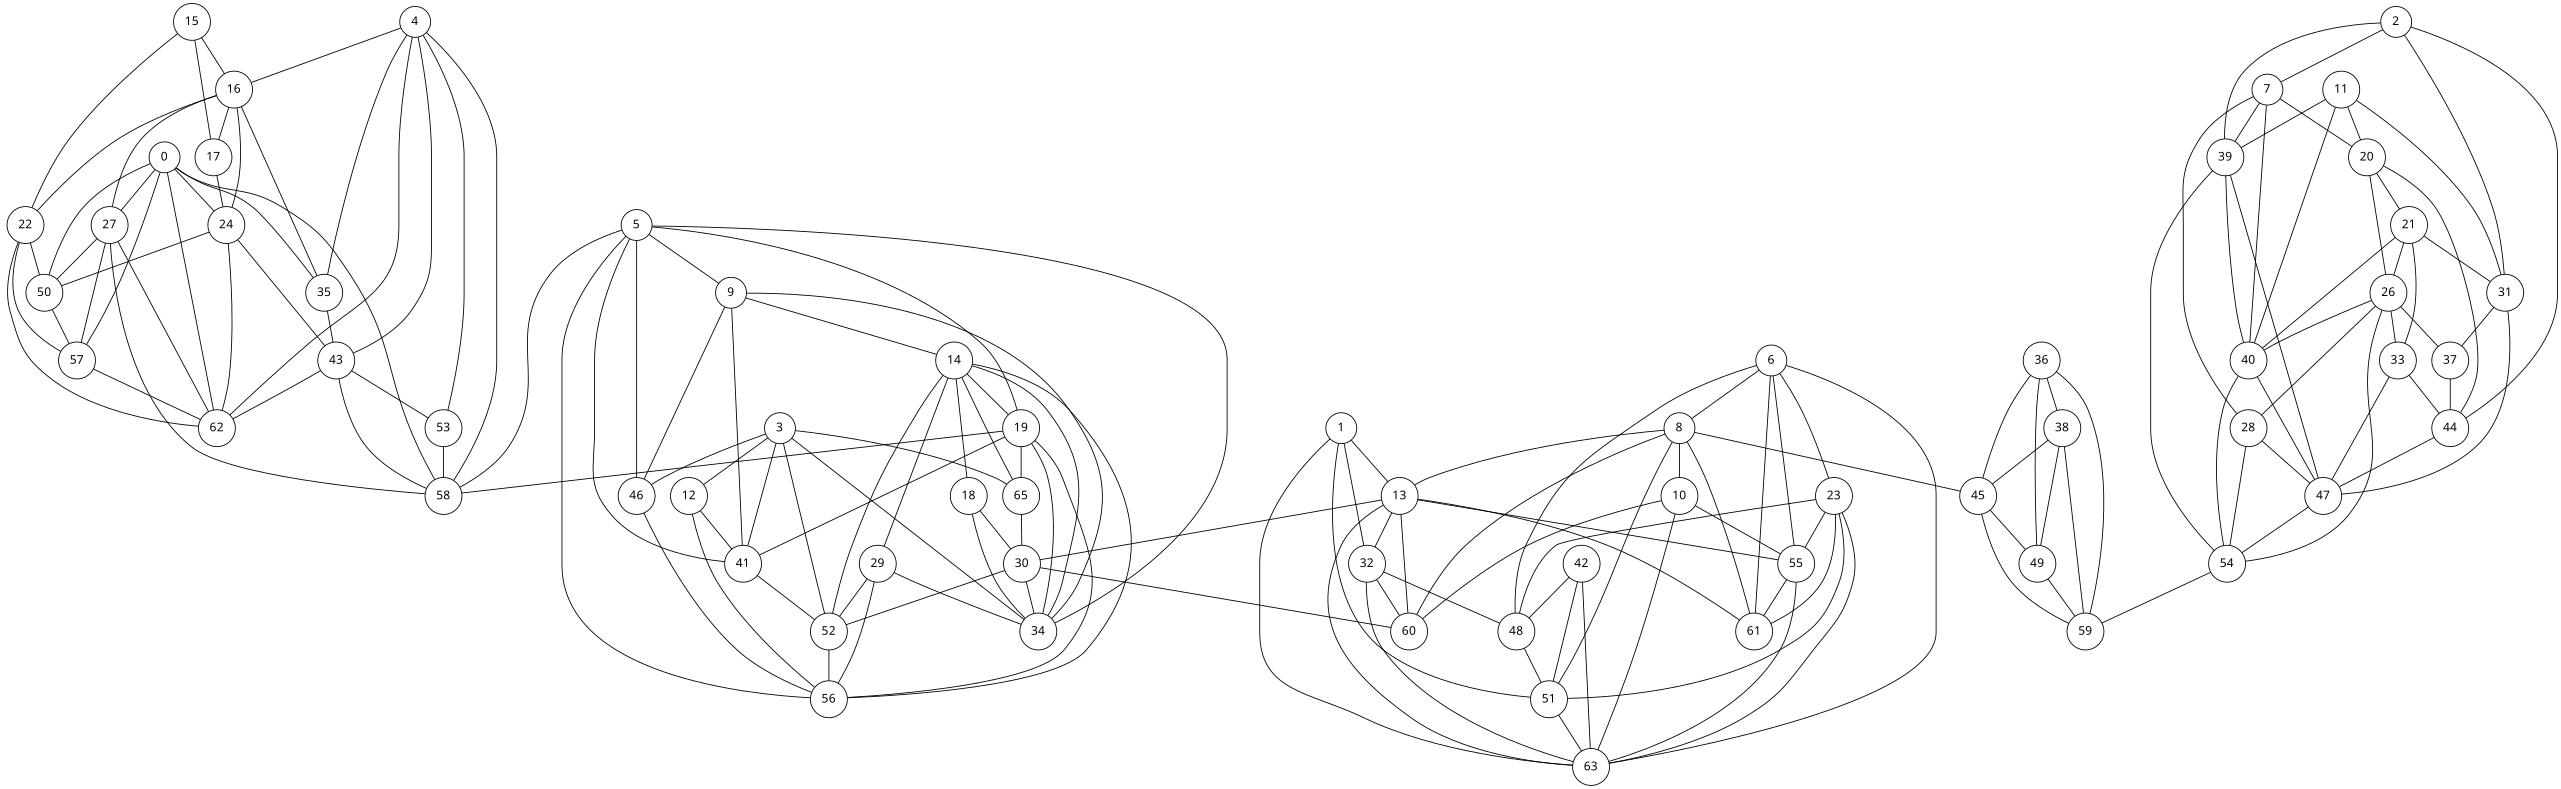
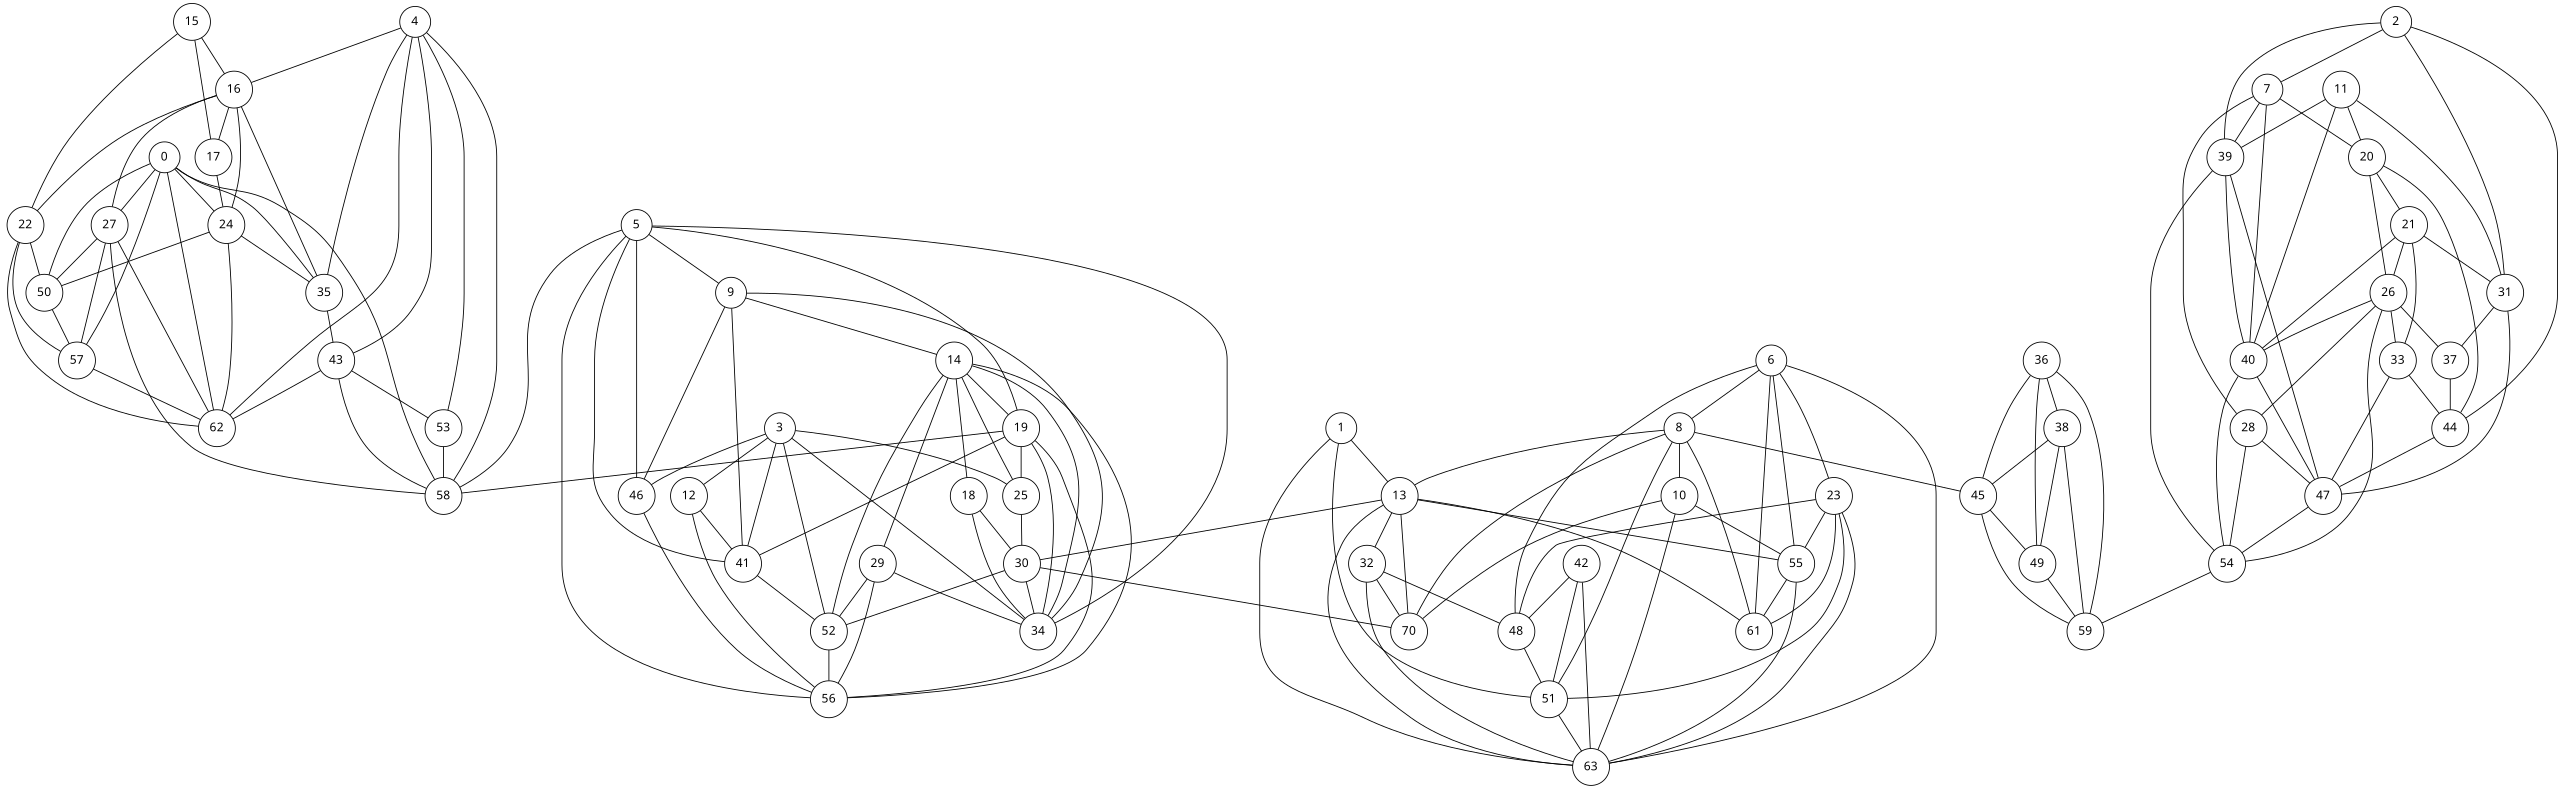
  graph {
    fontname="Noto Sans"
    node [fontname="Noto Sans" shape=circle]
    edge [fontname="Noto Sans"]
    0
    24
    27
    35
    50
    57
    58
    62
    43
    53
    1
    13
    32
    51
    63
    10
    55
-   60
+   60 [label=70]
    61
    30
    48
    23
    34
    52
    2
    7
    31
    39
    44
    20
    28
    40
    37
    47
    54
    21
    26
    59
    3
    12
-   25 [label=65]
+   25
    41
    46
    56
    14
    19
    18
    29
    4
    16
    17
    22
    5
    9
    6
    8
    45
    49
    33
    11
    15
    36
    38
    42
    0 -- 24
    0 -- 27
    0 -- 35
    0 -- 50
    0 -- 57
    0 -- 58
    0 -- 62
-   24 -- 43
+   24 -- 35
    24 -- 50
    24 -- 62
    27 -- 50
    27 -- 57
    27 -- 58
    27 -- 62
    35 -- 43
    50 -- 57
    57 -- 62
    43 -- 58
    43 -- 62
    43 -- 53
    53 -- 58
    1 -- 13
-   1 -- 32
    1 -- 51
    1 -- 63
    13 -- 32
    13 -- 63
    13 -- 55
    13 -- 60
    13 -- 61
    13 -- 30
    32 -- 63
    32 -- 60
    32 -- 48
    51 -- 63
    10 -- 63
    10 -- 55
    10 -- 60
    55 -- 63
    55 -- 61
    30 -- 60
    30 -- 34
    30 -- 52
    48 -- 51
    23 -- 51
    23 -- 63
    23 -- 55
    23 -- 61
    23 -- 48
    52 -- 56
    2 -- 7
    2 -- 31
    2 -- 39
    2 -- 44
    7 -- 39
    7 -- 20
    7 -- 28
    7 -- 40
    31 -- 37
    31 -- 47
    39 -- 40
    39 -- 47
    39 -- 54
    44 -- 47
    20 -- 44
    20 -- 21
    20 -- 26
    28 -- 47
    28 -- 54
    40 -- 47
    40 -- 54
    37 -- 44
    47 -- 54
    54 -- 59
    21 -- 31
    21 -- 40
    21 -- 26
    21 -- 33
    26 -- 28
    26 -- 40
    26 -- 37
    26 -- 54
    26 -- 33
    3 -- 34
    3 -- 52
    3 -- 12
    3 -- 25
    3 -- 41
    3 -- 46
    12 -- 41
    12 -- 56
    25 -- 30
    41 -- 52
    46 -- 56
    14 -- 34
    14 -- 52
    14 -- 25
    14 -- 56
    14 -- 19
    14 -- 18
    14 -- 29
    19 -- 58
    19 -- 34
    19 -- 25
    19 -- 41
    19 -- 56
    18 -- 30
    18 -- 34
    29 -- 34
    29 -- 52
    29 -- 56
    4 -- 35
    4 -- 58
    4 -- 62
    4 -- 43
    4 -- 53
    4 -- 16
    16 -- 24
    16 -- 27
    16 -- 35
    16 -- 17
    16 -- 22
    17 -- 24
    22 -- 50
    22 -- 57
    22 -- 62
    5 -- 58
    5 -- 34
    5 -- 41
    5 -- 46
    5 -- 56
    5 -- 19
    5 -- 9
    9 -- 34
    9 -- 41
    9 -- 46
    9 -- 14
    6 -- 63
    6 -- 55
    6 -- 61
    6 -- 48
    6 -- 23
    6 -- 8
    8 -- 13
    8 -- 51
    8 -- 10
    8 -- 60
    8 -- 61
    8 -- 45
    45 -- 59
    45 -- 49
    49 -- 59
    33 -- 44
    33 -- 47
    11 -- 31
    11 -- 39
    11 -- 20
    11 -- 40
    15 -- 16
    15 -- 17
    15 -- 22
    36 -- 59
    36 -- 45
    36 -- 49
    36 -- 38
    38 -- 59
    38 -- 45
    38 -- 49
    42 -- 51
    42 -- 63
    42 -- 48
  }
